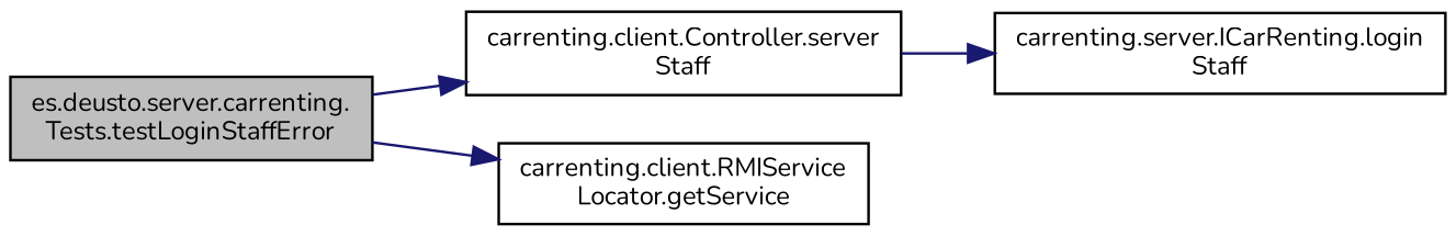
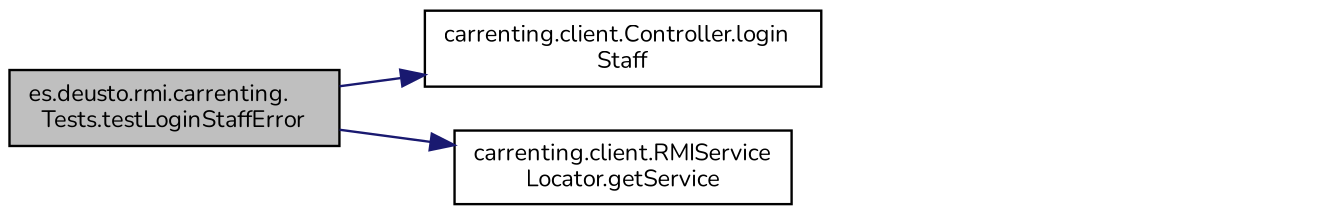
  digraph {
    fontname=Nunito
    rankdir=LR
    node [color=black fillcolor=white fontname=Nunito fontsize=10 shape=record style=filled]
    edge [color=midnightblue fontname=Nunito fontsize=10 labelfontname=Helvetica labelfontsize=10 style=solid]
-   n1 [fillcolor=grey75 fontcolor=black height=0.2 label="es.deusto.server.carrenting.\lTests.testLoginStaffError" width=0.4]
-   n2 [height=0.2 label="carrenting.client.Controller.server\lStaff" width=0.4]
+   n1 [fillcolor=grey75 fontcolor=black height=0.2 label="es.deusto.rmi.carrenting.\lTests.testLoginStaffError" width=0.4]
+   n2 [height=0.2 label="carrenting.client.Controller.login\lStaff" width=0.4]
    n3 [height=0.2 label="carrenting.client.RMIService\lLocator.getService" width=0.4]
-   n4 [height=0.2 label="carrenting.server.ICarRenting.login\lStaff" width=0.4]
    n1 -> n2
    n1 -> n3
-   n2 -> n4
  }
